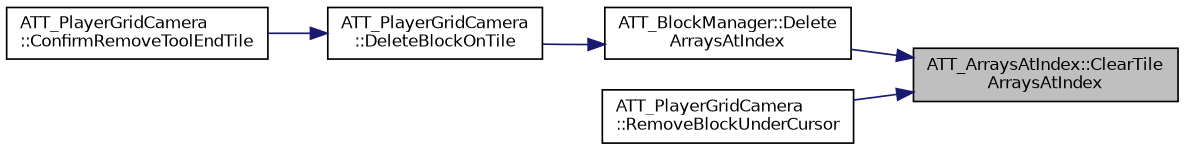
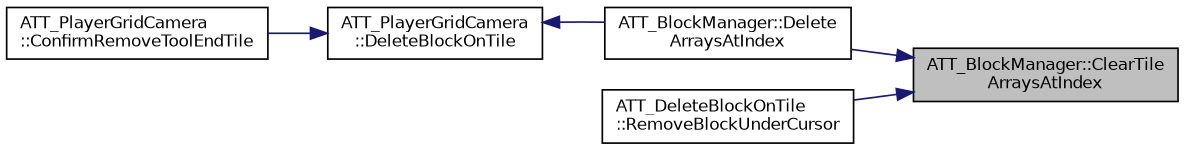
  digraph {
    rankdir=RL
    node [color=black fillcolor=white fontname=Helvetica fontsize=10 shape=record style=filled]
    edge [color=midnightblue dir=back fontname=Helvetica fontsize=10 labelfontname=Helvetica labelfontsize=10 style=solid]
-   n1 [fillcolor=grey75 fontcolor=black height=0.2 label="ATT_ArraysAtIndex::ClearTile\lArraysAtIndex" width=0.4]
+   n1 [fillcolor=grey75 fontcolor=black height=0.2 label="ATT_BlockManager::ClearTile\lArraysAtIndex" width=0.4]
    n2 [height=0.2 label="ATT_BlockManager::Delete\lArraysAtIndex" width=0.4]
-   n3 [height=0.2 label="ATT_PlayerGridCamera\l::RemoveBlockUnderCursor" width=0.4]
+   n3 [height=0.2 label="ATT_DeleteBlockOnTile\l::RemoveBlockUnderCursor" width=0.4]
    n4 [height=0.2 label="ATT_PlayerGridCamera\l::DeleteBlockOnTile" width=0.4]
    n5 [height=0.2 label="ATT_PlayerGridCamera\l::ConfirmRemoveToolEndTile" width=0.4]
    n1 -> n2
    n1 -> n3
-   n2 -> n4
+   n4 -> n2
    n4 -> n5
  }
